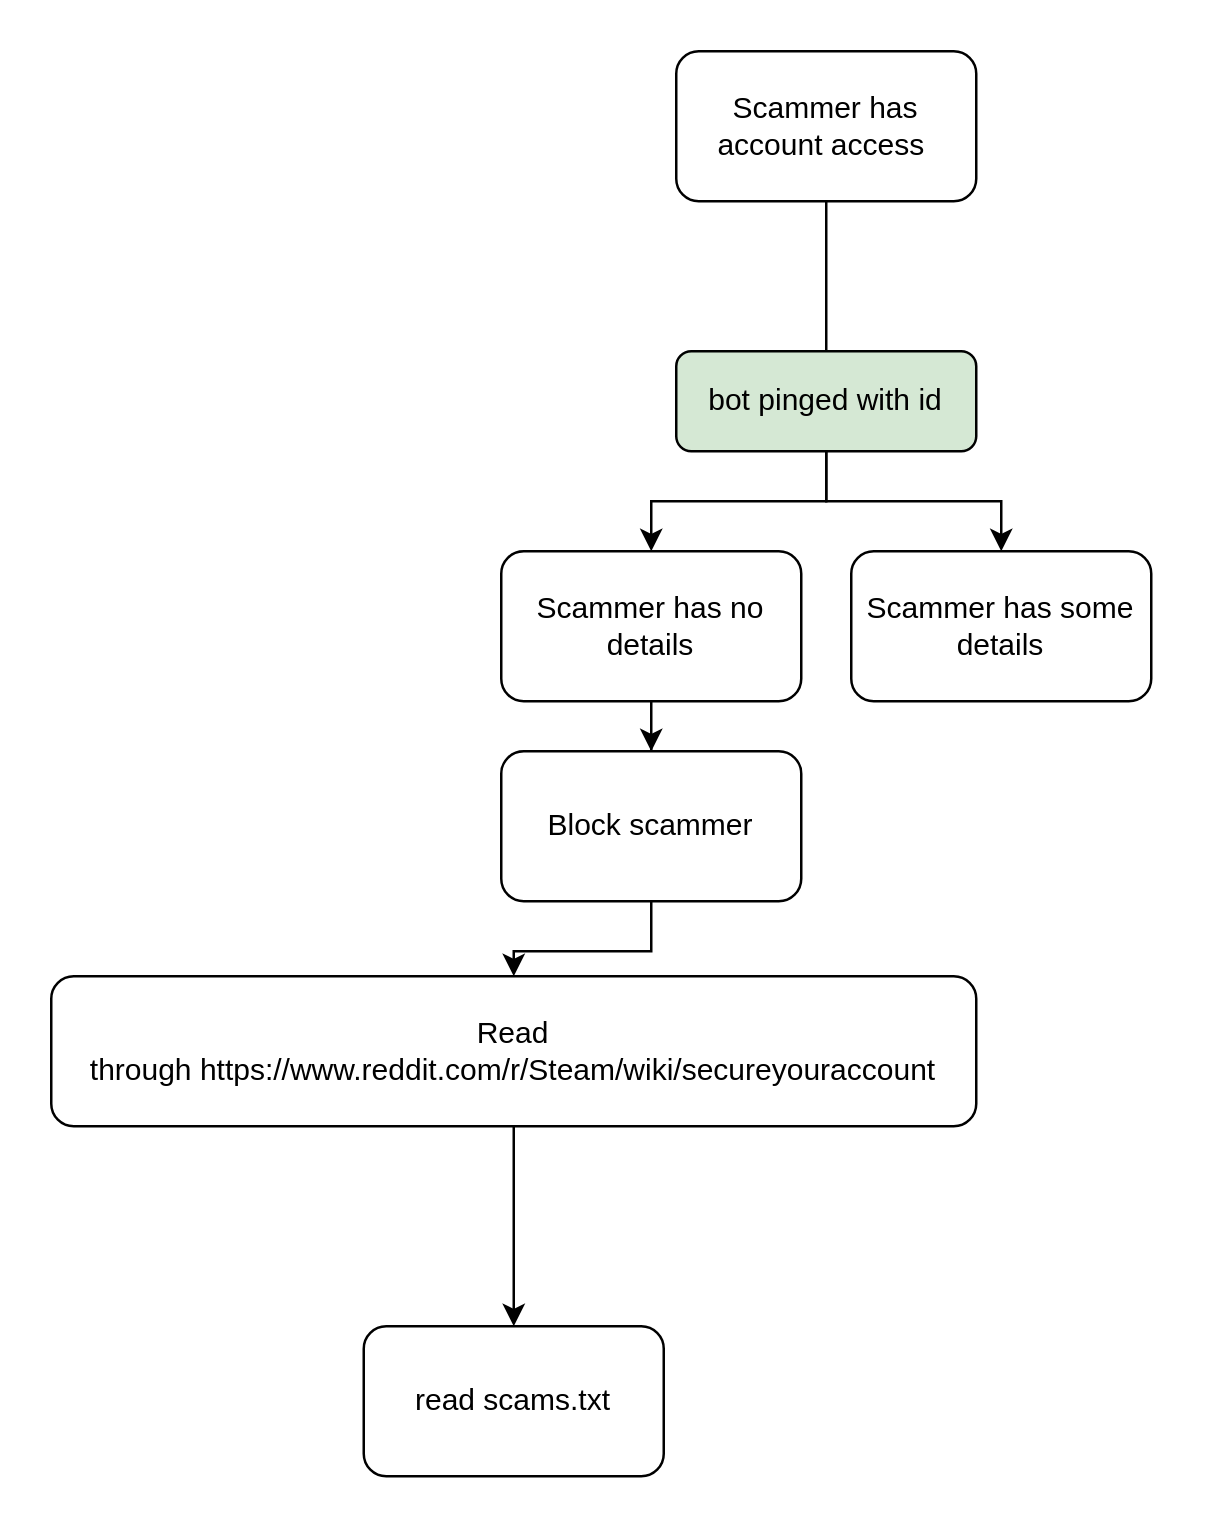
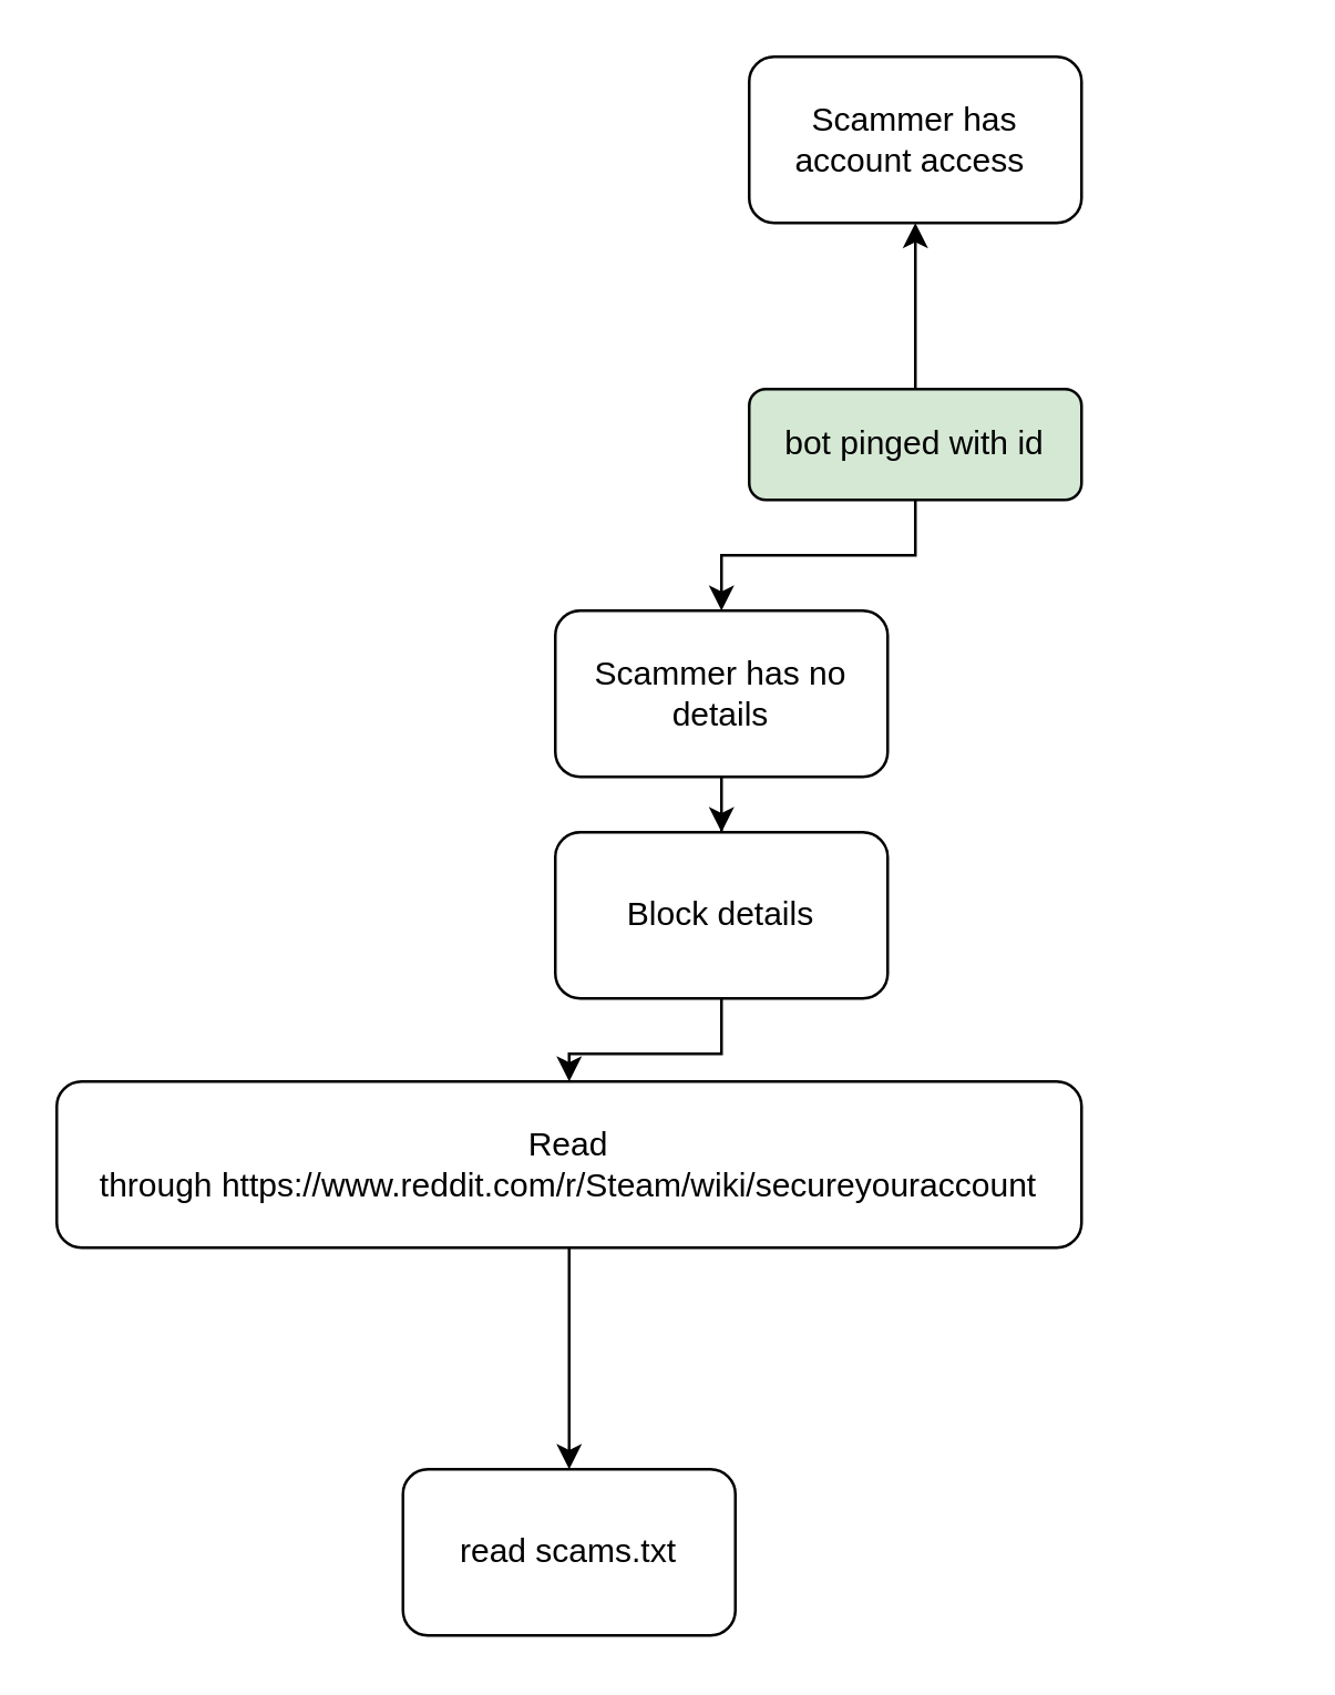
  <mxCell id="0" />
  <mxCell id="1" parent="0" />
- <mxCell id="2" value="" style="edgeStyle=orthogonalEdgeStyle;rounded=0;orthogonalLoop=1;jettySize=auto;html=1;endArrow=none;" edge="1" parent="1" source="5" target="6"><mxGeometry relative="1" as="geometry" /></mxCell>
- <mxCell id="3" value="" style="edgeStyle=orthogonalEdgeStyle;rounded=0;orthogonalLoop=1;jettySize=auto;html=1;" edge="1" parent="1" source="5" target="7"><mxGeometry relative="1" as="geometry" /></mxCell>
+ <mxCell id="2" value="" style="edgeStyle=orthogonalEdgeStyle;rounded=0;orthogonalLoop=1;jettySize=auto;html=1;" edge="1" parent="1" source="5" target="6"><mxGeometry relative="1" as="geometry" /></mxCell>
  <mxCell id="4" value="" style="edgeStyle=orthogonalEdgeStyle;rounded=0;orthogonalLoop=1;jettySize=auto;html=1;" edge="1" parent="1" source="5" target="9"><mxGeometry relative="1" as="geometry" /></mxCell>
  <mxCell id="5" value="bot pinged with id" style="rounded=1;whiteSpace=wrap;html=1;fontSize=12;glass=0;strokeWidth=1;shadow=0;fillColor=#d5e8d4;" parent="1" vertex="1"><mxGeometry x="270" y="140" width="120" height="40" as="geometry" /></mxCell>
  <mxCell id="6" value="Scammer has account access&amp;nbsp;" style="whiteSpace=wrap;html=1;rounded=1;shadow=0;strokeWidth=1;glass=0;" vertex="1" parent="1"><mxGeometry x="270" y="20" width="120" height="60" as="geometry" /></mxCell>
- <mxCell id="7" value="Scammer has some details" style="whiteSpace=wrap;html=1;rounded=1;shadow=0;strokeWidth=1;glass=0;" vertex="1" parent="1"><mxGeometry x="340" y="220" width="120" height="60" as="geometry" /></mxCell>
  <mxCell id="8" value="" style="edgeStyle=orthogonalEdgeStyle;rounded=0;orthogonalLoop=1;jettySize=auto;html=1;" edge="1" parent="1" source="9" target="11"><mxGeometry relative="1" as="geometry" /></mxCell>
  <mxCell id="9" value="Scammer has no details" style="whiteSpace=wrap;html=1;rounded=1;shadow=0;strokeWidth=1;glass=0;" vertex="1" parent="1"><mxGeometry x="200" y="220" width="120" height="60" as="geometry" /></mxCell>
  <mxCell id="10" value="" style="edgeStyle=orthogonalEdgeStyle;rounded=0;orthogonalLoop=1;jettySize=auto;html=1;" edge="1" parent="1" source="11" target="13"><mxGeometry relative="1" as="geometry" /></mxCell>
- <mxCell id="11" value="Block scammer" style="whiteSpace=wrap;html=1;rounded=1;shadow=0;strokeWidth=1;glass=0;" vertex="1" parent="1"><mxGeometry x="200" y="300" width="120" height="60" as="geometry" /></mxCell>
+ <mxCell id="11" value="Block details" style="whiteSpace=wrap;html=1;rounded=1;shadow=0;strokeWidth=1;glass=0;" vertex="1" parent="1"><mxGeometry x="200" y="300" width="120" height="60" as="geometry" /></mxCell>
  <mxCell id="12" value="" style="edgeStyle=orthogonalEdgeStyle;rounded=0;orthogonalLoop=1;jettySize=auto;html=1;" edge="1" parent="1" source="13" target="14"><mxGeometry relative="1" as="geometry" /></mxCell>
  <mxCell id="13" value="Read through&amp;nbsp;https://www.reddit.com/r/Steam/wiki/secureyouraccount" style="whiteSpace=wrap;html=1;rounded=1;shadow=0;strokeWidth=1;glass=0;" vertex="1" parent="1"><mxGeometry x="20" y="390" width="370" height="60" as="geometry" /></mxCell>
  <mxCell id="14" value="read scams.txt" style="whiteSpace=wrap;html=1;rounded=1;shadow=0;strokeWidth=1;glass=0;" vertex="1" parent="1"><mxGeometry x="145" y="530" width="120" height="60" as="geometry" /></mxCell>
